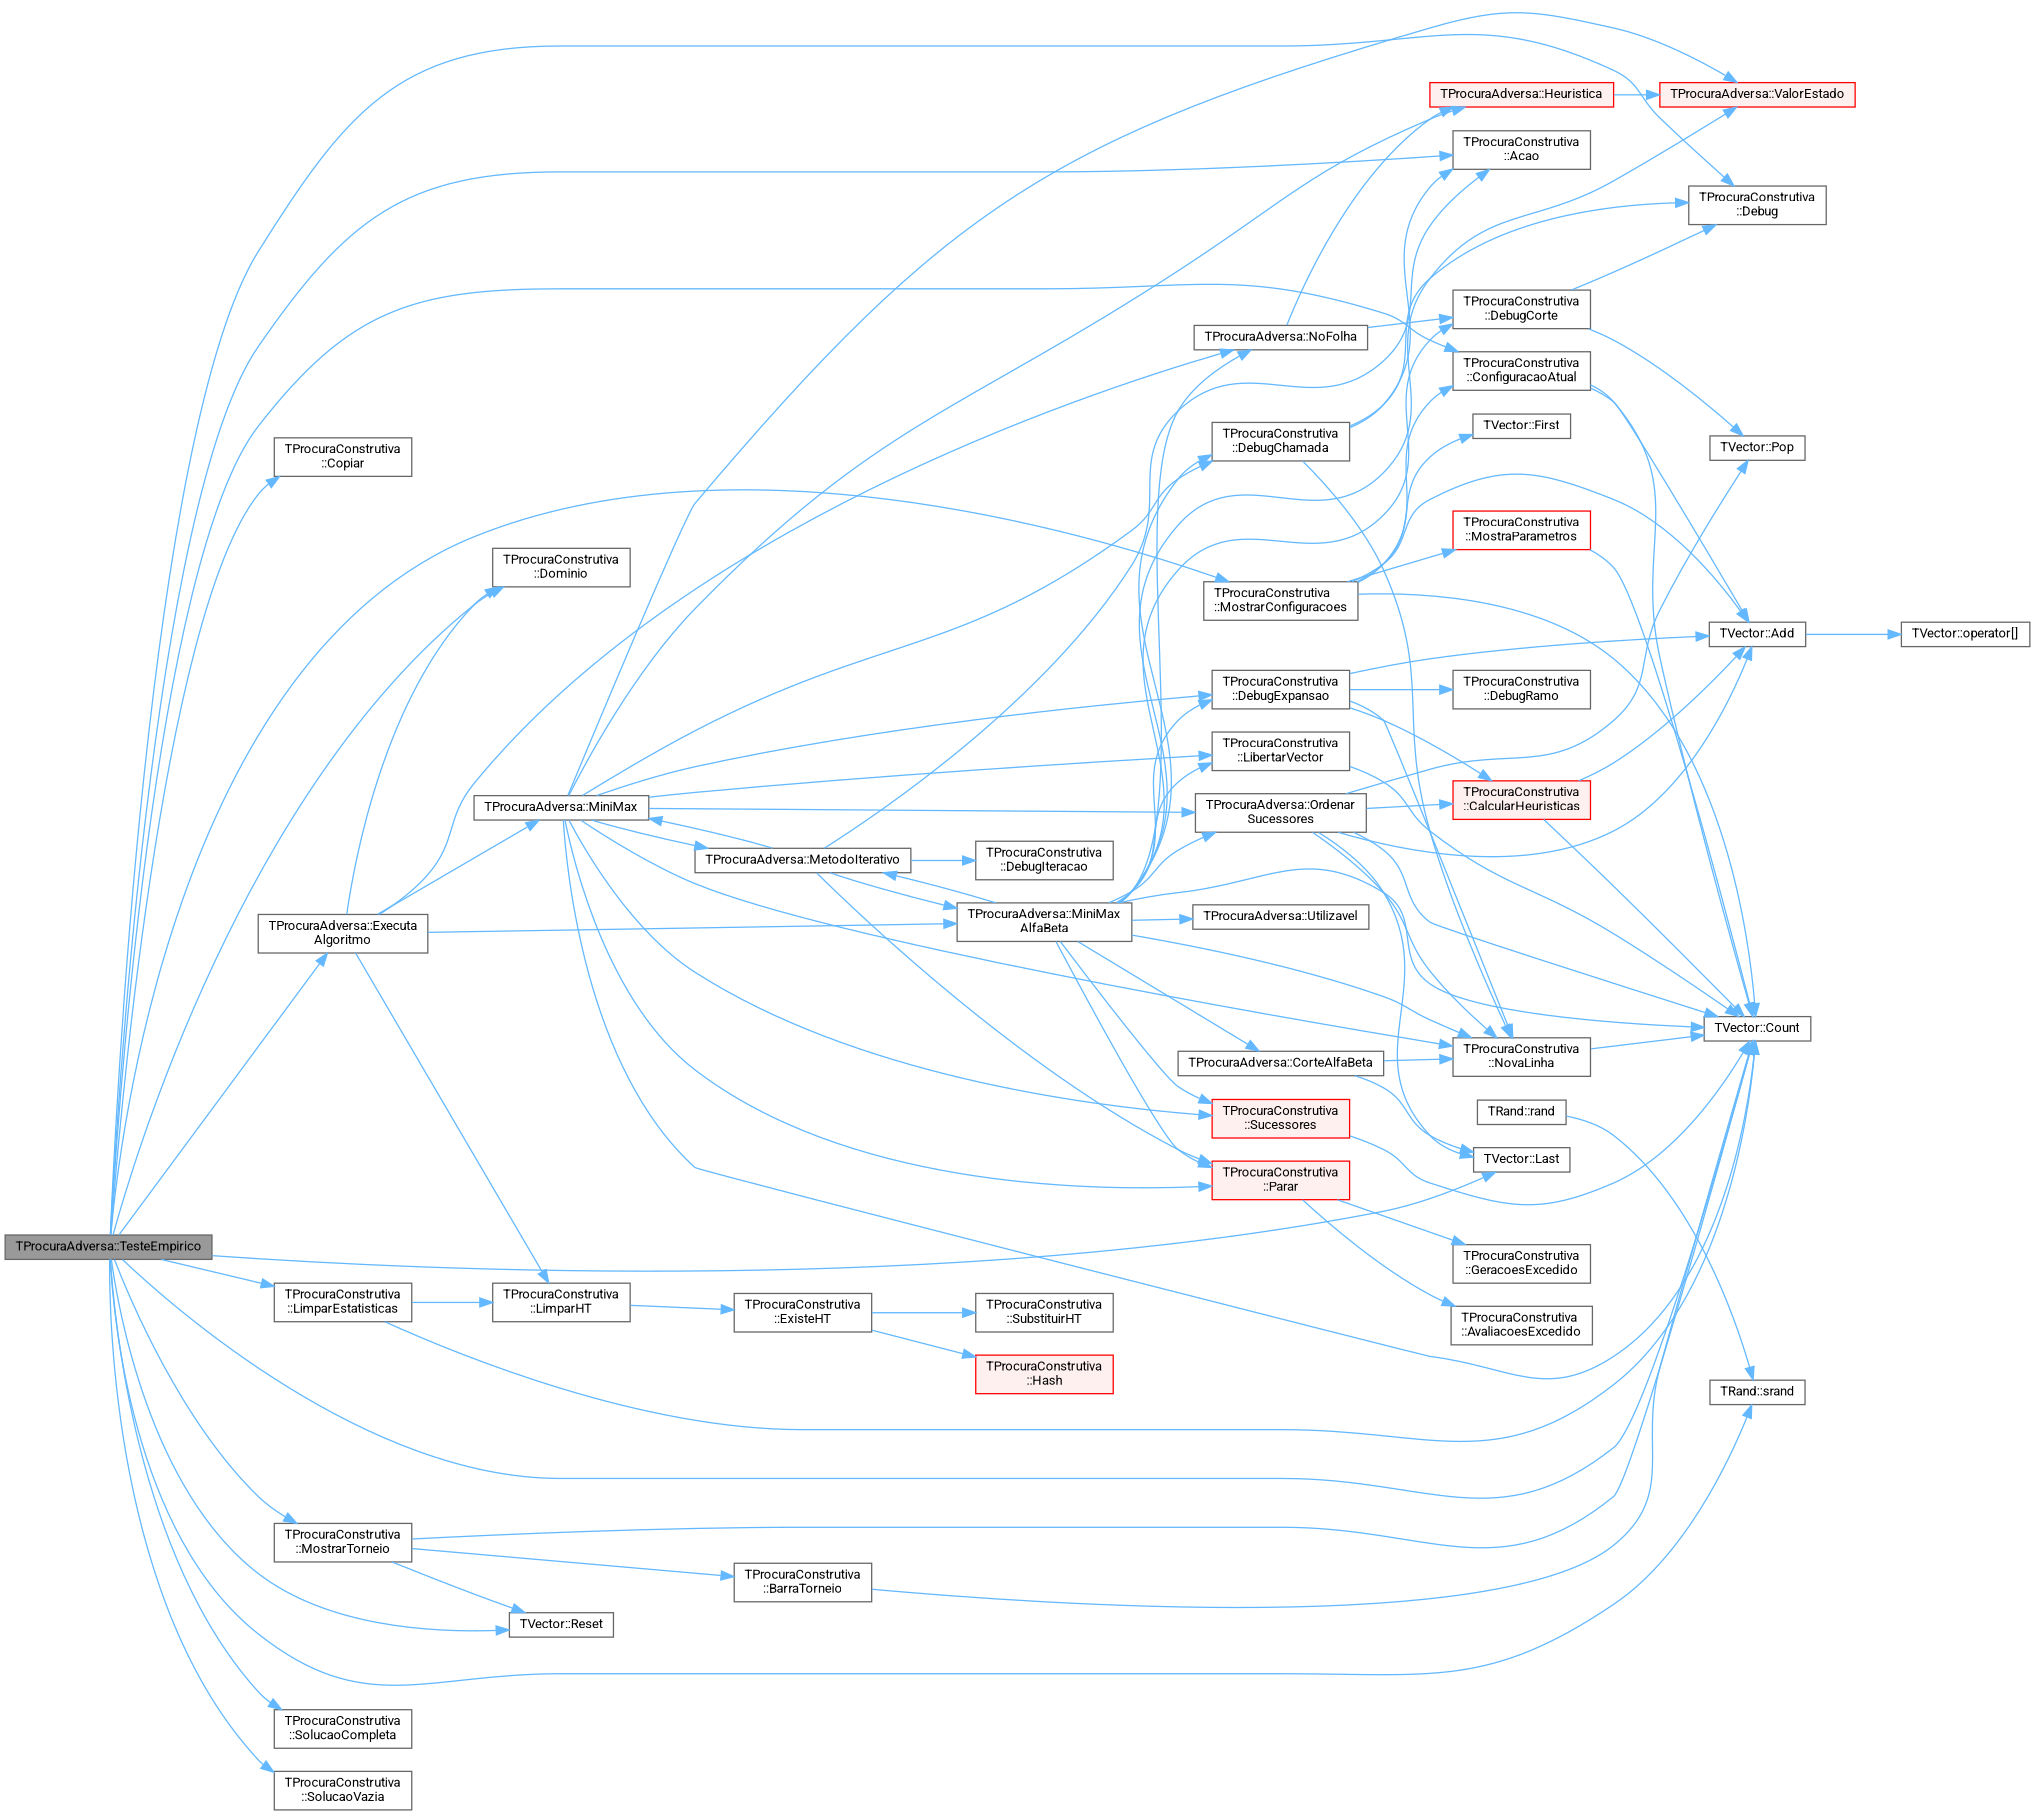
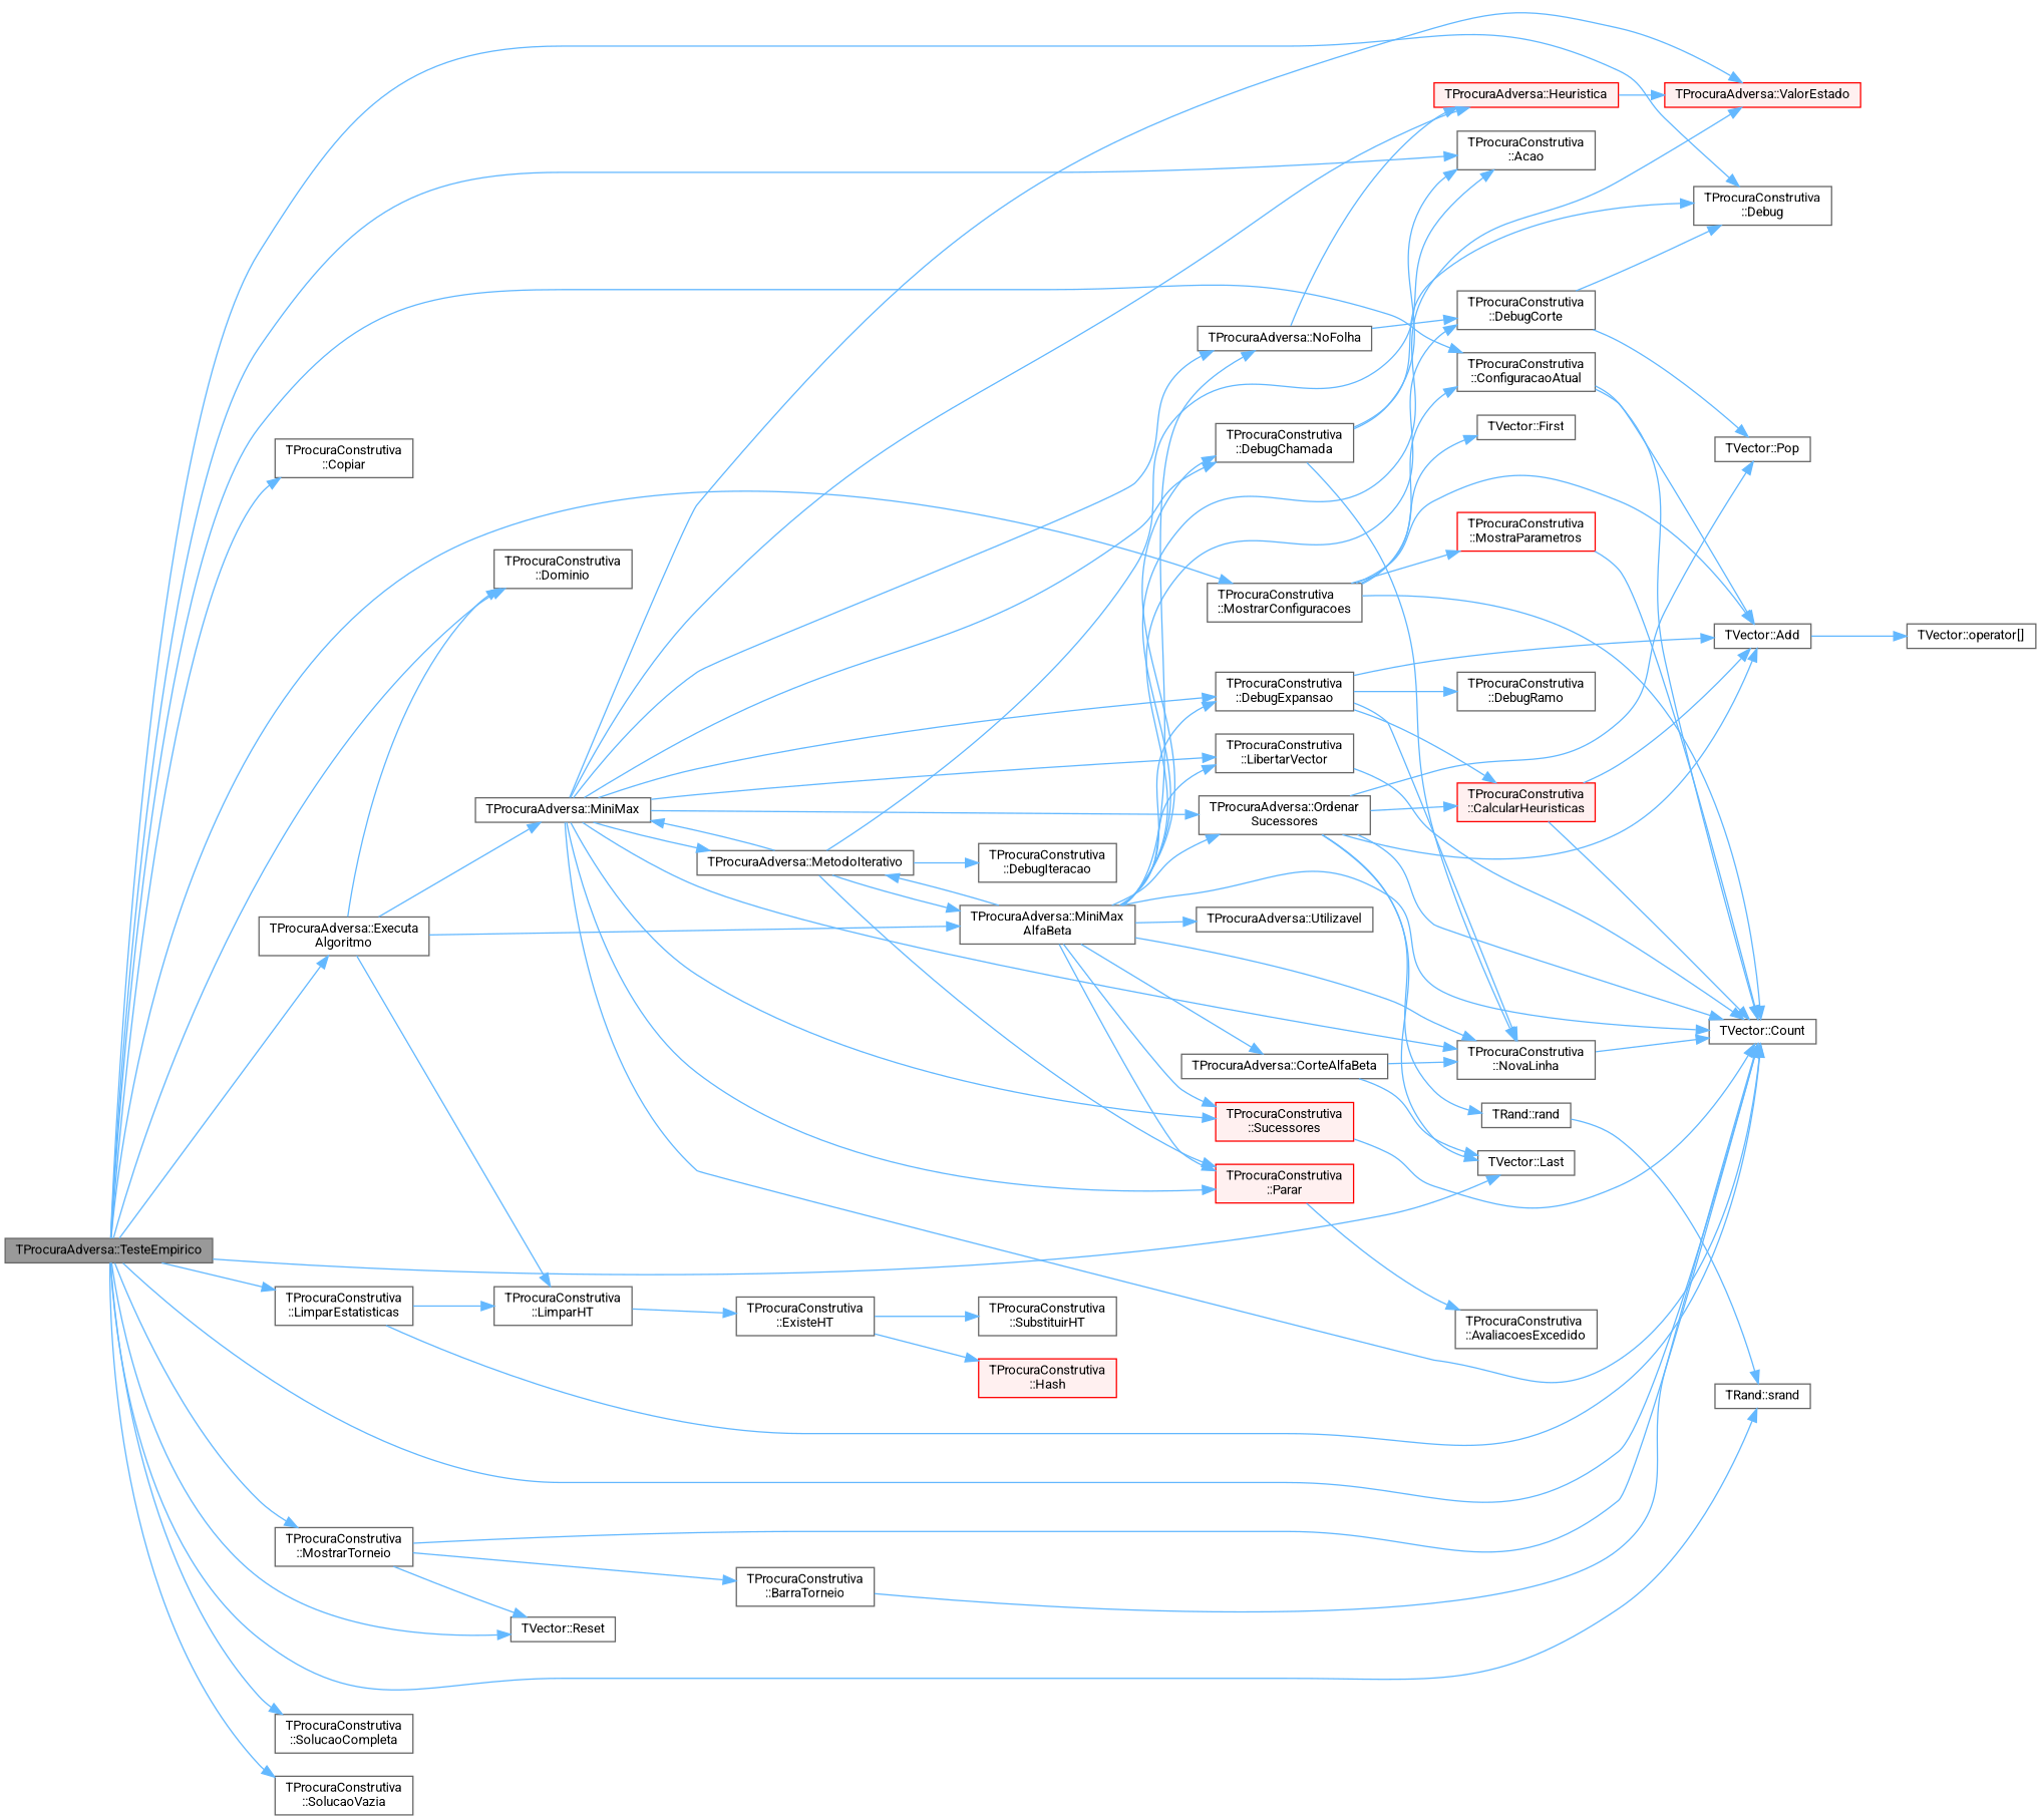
  digraph {
    fontname=Roboto
    rankdir=LR
    node [color=grey40 fillcolor=white fontname=Roboto fontsize=10 shape=box style=filled]
    edge [color=steelblue1 fontname=Roboto fontsize=10 labelfontname=Helvetica labelfontsize=10 style=solid]
    n1 [color=gray40 fillcolor=grey60 fontcolor=black height=0.2 label="TProcuraAdversa::TesteEmpirico" width=0.4]
    n2 [height=0.2 label="TProcuraConstrutiva\l::Acao" width=0.4]
    n3 [height=0.2 label="TProcuraConstrutiva\l::ConfiguracaoAtual" width=0.4]
    n4 [height=0.2 label="TVector::Count" width=0.4]
    n5 [height=0.2 label="TProcuraConstrutiva\l::Copiar" width=0.4]
    n6 [height=0.2 label="TProcuraConstrutiva\l::Debug" width=0.4]
    n7 [height=0.2 label="TProcuraConstrutiva\l::Dominio" width=0.4]
    n8 [height=0.2 label="TProcuraAdversa::Executa\lAlgoritmo" width=0.4]
    n9 [height=0.2 label="TVector::Last" width=0.4]
    n10 [height=0.2 label="TRand::srand" width=0.4]
    n11 [height=0.2 label="TProcuraConstrutiva\l::LimparEstatisticas" width=0.4]
    n12 [height=0.2 label="TProcuraConstrutiva\l::MostrarConfiguracoes" width=0.4]
    n13 [height=0.2 label="TProcuraConstrutiva\l::MostrarTorneio" width=0.4]
    n14 [height=0.2 label="TVector::Reset" width=0.4]
    n15 [height=0.2 label="TProcuraConstrutiva\l::SolucaoCompleta" width=0.4]
    n16 [height=0.2 label="TProcuraConstrutiva\l::SolucaoVazia" width=0.4]
    n17 [height=0.2 label="TVector::Add" width=0.4]
    n18 [height=0.2 label="TProcuraConstrutiva\l::LimparHT" width=0.4]
    n19 [height=0.2 label="TProcuraAdversa::MiniMax" width=0.4]
    n20 [height=0.2 label="TProcuraAdversa::MiniMax\lAlfaBeta" width=0.4]
    n21 [height=0.2 label="TVector::First" width=0.4]
    n22 [color=red height=0.2 label="TProcuraConstrutiva\l::MostraParametros" width=0.4]
    n23 [height=0.2 label="TProcuraConstrutiva\l::BarraTorneio" width=0.4]
    n24 [height=0.2 label="TVector::operator[]" width=0.4]
    n25 [height=0.2 label="TProcuraConstrutiva\l::ExisteHT" width=0.4]
    n26 [height=0.2 label="TProcuraConstrutiva\l::DebugChamada" width=0.4]
    n27 [height=0.2 label="TProcuraConstrutiva\l::NovaLinha" width=0.4]
    n28 [height=0.2 label="TProcuraConstrutiva\l::DebugExpansao" width=0.4]
    n29 [height=0.2 label="TProcuraConstrutiva\l::LibertarVector" width=0.4]
    n30 [height=0.2 label="TProcuraAdversa::MetodoIterativo" width=0.4]
    n31 [height=0.2 label="TProcuraAdversa::NoFolha" width=0.4]
    n32 [color=red fillcolor="#FFF0F0" height=0.2 label="TProcuraAdversa::ValorEstado" width=0.4]
    n33 [height=0.2 label="TProcuraAdversa::Ordenar\lSucessores" width=0.4]
    n34 [color=red fillcolor="#FFF0F0" height=0.2 label="TProcuraConstrutiva\l::Parar" width=0.4]
    n35 [color=red fillcolor="#FFF0F0" height=0.2 label="TProcuraConstrutiva\l::Sucessores" width=0.4]
    n36 [color=red fillcolor="#FFF0F0" height=0.2 label="TProcuraAdversa::Heuristica" width=0.4]
    n37 [height=0.2 label="TProcuraConstrutiva\l::DebugCorte" width=0.4]
    n38 [height=0.2 label="TProcuraAdversa::CorteAlfaBeta" width=0.4]
    n39 [height=0.2 label="TProcuraAdversa::Utilizavel" width=0.4]
    n40 [color=red fillcolor="#FFF0F0" height=0.2 label="TProcuraConstrutiva\l::Hash" width=0.4]
    n41 [height=0.2 label="TProcuraConstrutiva\l::SubstituirHT" width=0.4]
    n42 [height=0.2 label="TVector::Pop" width=0.4]
    n43 [height=0.2 label="TProcuraConstrutiva\l::DebugRamo" width=0.4]
    n44 [color=red fillcolor="#FFF0F0" height=0.2 label="TProcuraConstrutiva\l::CalcularHeuristicas" width=0.4]
    n45 [height=0.2 label="TProcuraConstrutiva\l::DebugIteracao" width=0.4]
    n46 [height=0.2 label="TRand::rand" width=0.4]
    n47 [height=0.2 label="TProcuraConstrutiva\l::AvaliacoesExcedido" width=0.4]
-   n48 [height=0.2 label="TProcuraConstrutiva\l::GeracoesExcedido" width=0.4]
    n1 -> n2
    n1 -> n3
    n1 -> n4
    n1 -> n5
    n1 -> n6
    n1 -> n7
    n1 -> n8
    n1 -> n9
    n1 -> n10
    n1 -> n11
    n1 -> n12
    n1 -> n13
    n1 -> n14
    n1 -> n15
    n1 -> n16
    n3 -> n4
    n3 -> n17
    n8 -> n7
    n8 -> n18
    n8 -> n19
    n8 -> n20
    n11 -> n4
    n11 -> n18
    n12 -> n3
    n12 -> n4
    n12 -> n17
    n12 -> n21
    n12 -> n22
    n13 -> n4
    n13 -> n14
    n13 -> n23
    n17 -> n24
    n18 -> n25
    n19 -> n4
    n19 -> n26
    n19 -> n27
    n19 -> n28
    n19 -> n29
    n19 -> n30
-   n8 -> n31
+   n19 -> n31
    n19 -> n32
    n19 -> n33
    n19 -> n34
    n19 -> n35
    n19 -> n36
    n20 -> n4
    n20 -> n26
    n20 -> n27
    n20 -> n28
    n20 -> n29
    n20 -> n30
    n20 -> n31
    n20 -> n32
    n20 -> n33
    n20 -> n34
    n20 -> n35
    n20 -> n37
    n20 -> n38
    n20 -> n39
    n22 -> n4
    n23 -> n4
    n25 -> n40
    n25 -> n41
    n26 -> n2
    n26 -> n6
    n26 -> n27
    n27 -> n4
    n28 -> n17
    n28 -> n27
    n28 -> n43
    n28 -> n44
    n29 -> n4
    n30 -> n2
    n30 -> n19
    n30 -> n20
    n30 -> n34
    n30 -> n45
    n31 -> n36
    n31 -> n37
    n33 -> n4
    n33 -> n9
    n33 -> n17
    n33 -> n42
    n33 -> n44
-   n33 -> n27
+   n33 -> n46
    n34 -> n47
-   n34 -> n48
    n35 -> n4
    n36 -> n32
    n37 -> n6
    n37 -> n42
    n38 -> n9
    n38 -> n27
    n44 -> n4
    n44 -> n17
    n46 -> n10
  }
